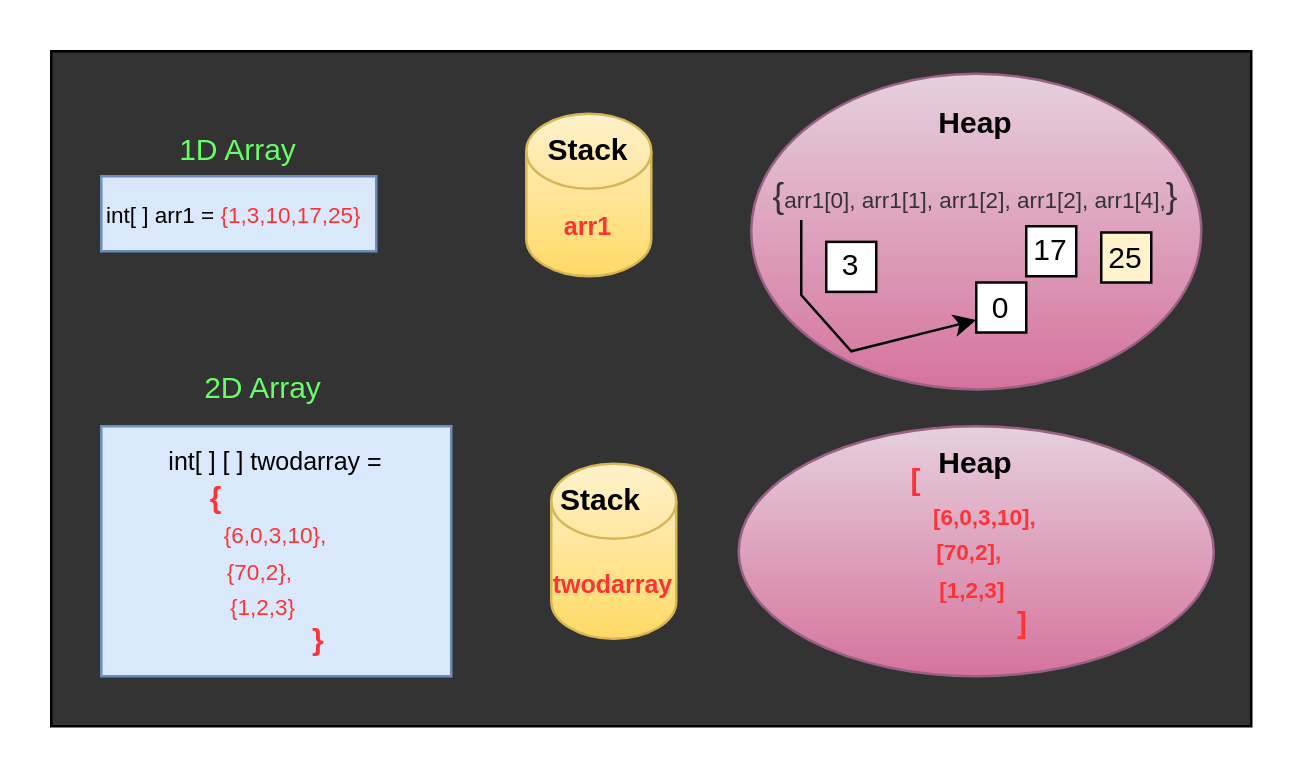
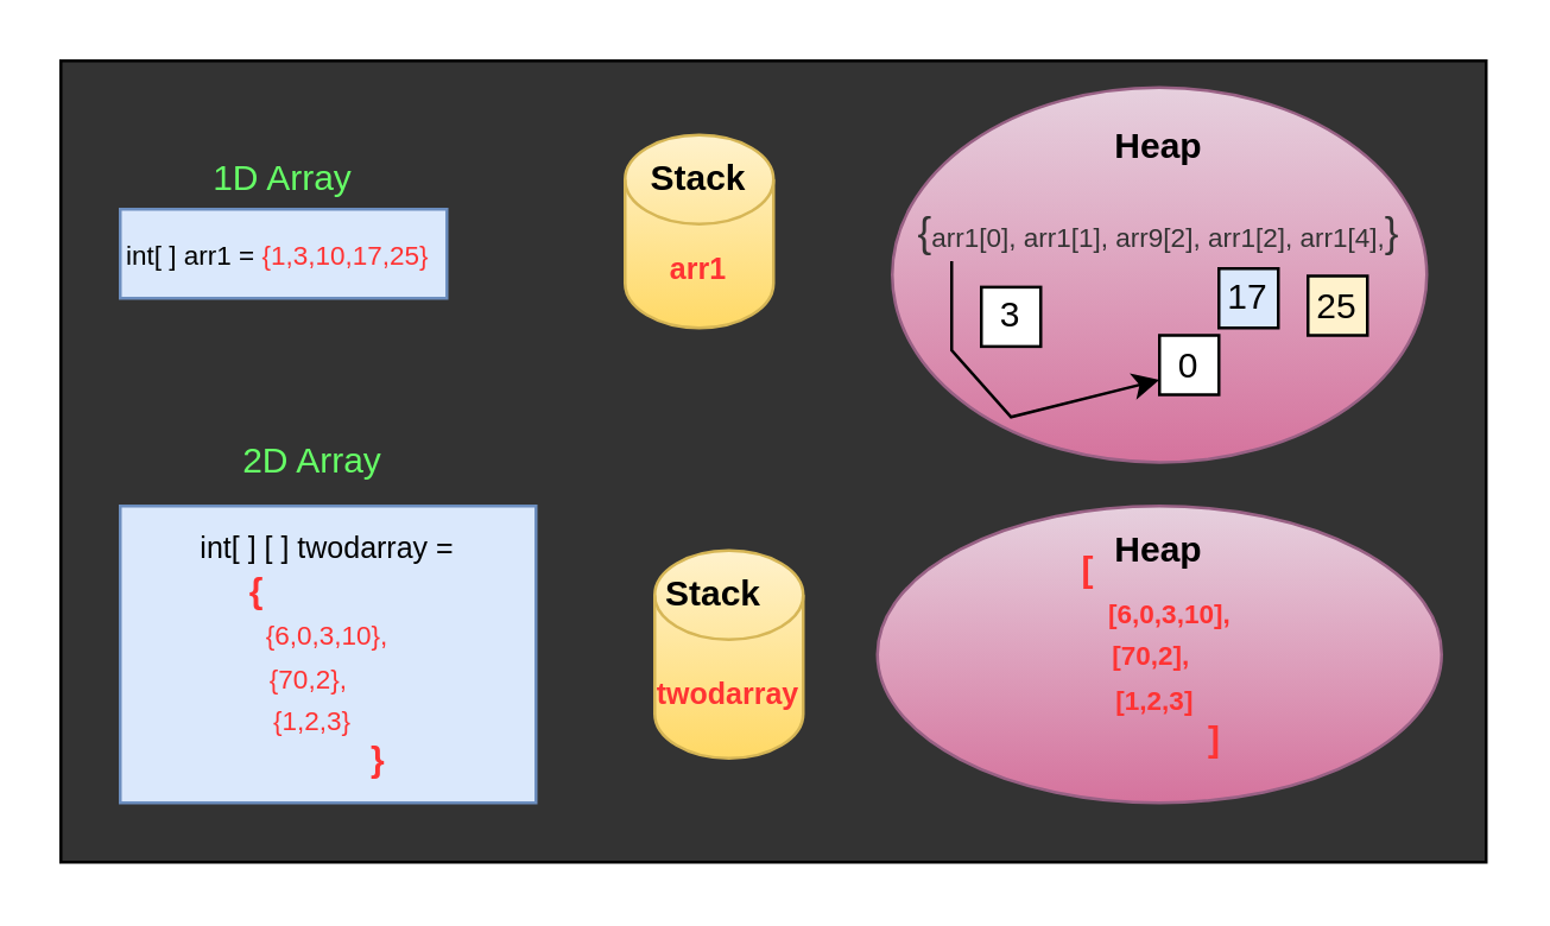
  <mxCell id="0" />
  <mxCell id="1" parent="0" />
  <mxCell id="2" value="" style="rounded=0;whiteSpace=wrap;html=1;fillColor=#333333;movable=0;resizable=0;rotatable=0;deletable=0;editable=0;locked=1;connectable=0;" vertex="1" parent="1"><mxGeometry width="480" height="270" as="geometry" x="20" y="20" /></mxCell>
  <mxCell id="3" value="&lt;font style=&quot;font-size: 9px;&quot;&gt;int[ ] arr1 =&lt;font style=&quot;color: rgb(255, 217, 102);&quot;&gt; &lt;/font&gt;&lt;font style=&quot;color: rgb(255, 51, 51);&quot;&gt;{1,3,10,17,25}&lt;/font&gt;&lt;/font&gt;&amp;nbsp;" style="rounded=0;whiteSpace=wrap;html=1;fillColor=#dae8fc;strokeColor=#6c8ebf;" vertex="1" parent="1"><mxGeometry x="40" y="70" width="110" height="30" as="geometry" /></mxCell>
  <mxCell id="4" value="&lt;b&gt;&lt;font style=&quot;color: rgb(255, 51, 51); font-size: 10px;&quot;&gt;arr1&lt;/font&gt;&lt;/b&gt;" style="shape=cylinder3;whiteSpace=wrap;html=1;boundedLbl=1;backgroundOutline=1;size=15;fillColor=#fff2cc;strokeColor=#d6b656;gradientColor=#ffd966;" vertex="1" parent="1"><mxGeometry x="210" y="45" width="50" height="65" as="geometry" /></mxCell>
  <mxCell id="5" value="&lt;b&gt;Stack&lt;/b&gt;" style="text;html=1;align=center;verticalAlign=middle;whiteSpace=wrap;rounded=0;" vertex="1" parent="1"><mxGeometry x="205" y="45" width="60" height="30" as="geometry" /></mxCell>
  <mxCell id="6" value="" style="ellipse;whiteSpace=wrap;html=1;fillColor=#e6d0de;gradientColor=#d5739d;strokeColor=#996185;" vertex="1" parent="1"><mxGeometry x="300" y="29" width="180" height="126.25" as="geometry" /></mxCell>
  <mxCell id="7" value="&lt;b&gt;Heap&lt;/b&gt;" style="text;html=1;align=center;verticalAlign=middle;whiteSpace=wrap;rounded=0;" vertex="1" parent="1"><mxGeometry x="360" y="33.75" width="60" height="30" as="geometry" /></mxCell>
- <mxCell id="8" value="&lt;font style=&quot;color: rgb(51, 51, 51);&quot;&gt;&lt;font style=&quot;font-size: 14px;&quot;&gt;{&lt;/font&gt;&lt;font style=&quot;font-size: 9px;&quot;&gt;arr1[0], arr1[1], arr1[2], arr1[2], arr1[4],&lt;/font&gt;&lt;font style=&quot;font-size: 14px;&quot;&gt;}&lt;/font&gt;&lt;/font&gt;" style="text;html=1;align=center;verticalAlign=middle;whiteSpace=wrap;rounded=0;" vertex="1" parent="1"><mxGeometry x="280" y="62.5" width="220" height="30" as="geometry" /></mxCell>
+ <mxCell id="8" value="&lt;font style=&quot;color: rgb(51, 51, 51);&quot;&gt;&lt;font style=&quot;font-size: 14px;&quot;&gt;{&lt;/font&gt;&lt;font style=&quot;font-size: 9px;&quot;&gt;arr1[0], arr1[1], arr9[2], arr1[2], arr1[4],&lt;/font&gt;&lt;font style=&quot;font-size: 14px;&quot;&gt;}&lt;/font&gt;&lt;/font&gt;" style="text;html=1;align=center;verticalAlign=middle;whiteSpace=wrap;rounded=0;" vertex="1" parent="1"><mxGeometry x="280" y="62.5" width="220" height="30" as="geometry" /></mxCell>
  <mxCell id="9" value="3" style="whiteSpace=wrap;html=1;aspect=fixed;" vertex="1" parent="1"><mxGeometry x="330" y="96.25" width="20" height="20" as="geometry" /></mxCell>
- <mxCell id="10" value="17" style="whiteSpace=wrap;html=1;aspect=fixed;" vertex="1" parent="1"><mxGeometry x="410" y="90" width="20" height="20" as="geometry" /></mxCell>
+ <mxCell id="10" value="17" style="whiteSpace=wrap;html=1;aspect=fixed;fillColor=#dae8fc;" vertex="1" parent="1"><mxGeometry x="410" y="90" width="20" height="20" as="geometry" /></mxCell>
  <mxCell id="11" value="25" style="whiteSpace=wrap;html=1;aspect=fixed;fillColor=#fff2cc;" vertex="1" parent="1"><mxGeometry x="440" y="92.5" width="20" height="20" as="geometry" /></mxCell>
  <mxCell id="12" value="0" style="whiteSpace=wrap;html=1;aspect=fixed;" vertex="1" parent="1"><mxGeometry x="390" y="112.5" width="20" height="20" as="geometry" /></mxCell>
  <mxCell id="13" value="" style="endArrow=classic;html=1;rounded=0;entryX=0;entryY=0.75;entryDx=0;entryDy=0;" edge="1" parent="1" target="12"><mxGeometry width="50" height="50" relative="1" as="geometry"><mxPoint x="320" y="87.5" as="sourcePoint" /><mxPoint x="350" y="117.5" as="targetPoint" /><Array as="points"><mxPoint x="320" y="117.5" /><mxPoint x="340" y="140" /></Array></mxGeometry></mxCell>
  <mxCell id="14" value="&lt;font style=&quot;color: rgb(102, 255, 102);&quot;&gt;1D Array&lt;/font&gt;" style="text;html=1;align=center;verticalAlign=middle;whiteSpace=wrap;rounded=0;" vertex="1" parent="1"><mxGeometry x="65" y="45" width="60" height="30" as="geometry" /></mxCell>
  <mxCell id="15" value="&lt;font style=&quot;color: rgb(102, 255, 102);&quot;&gt;2D Array&lt;/font&gt;" style="text;html=1;align=center;verticalAlign=middle;whiteSpace=wrap;rounded=0;" vertex="1" parent="1"><mxGeometry x="60" y="180" width="60" height="30" as="geometry" /></mxCell>
  <mxCell id="16" value="&lt;font style=&quot;&quot;&gt;&lt;font style=&quot;font-size: 10px;&quot;&gt;int[ ] [ ] twodarray =&lt;/font&gt;&lt;font style=&quot;font-size: 9px; color: rgb(255, 217, 102);&quot;&gt; &lt;br&gt;&lt;/font&gt;&lt;font style=&quot;color: rgb(255, 51, 51);&quot;&gt;&lt;b&gt;&lt;font&gt;{&lt;/font&gt;&lt;font style=&quot;font-size: 9px;&quot;&gt;&amp;nbsp;&lt;/font&gt;&lt;/b&gt;&lt;/font&gt;&lt;font style=&quot;font-size: 9px; color: rgb(255, 51, 51);&quot;&gt; &amp;nbsp; &amp;nbsp; &amp;nbsp; &amp;nbsp; &amp;nbsp; &amp;nbsp; &amp;nbsp; &amp;nbsp; &amp;nbsp;&lt;br&gt;{6,0,3,10},&lt;br&gt;{70,2},&amp;nbsp; &amp;nbsp; &amp;nbsp;&lt;br&gt;{1,2,3}&amp;nbsp; &amp;nbsp;&amp;nbsp;&lt;br&gt;&amp;nbsp; &amp;nbsp; &amp;nbsp; &amp;nbsp; &amp;nbsp; &amp;nbsp; &amp;nbsp; &amp;nbsp;&lt;/font&gt;&lt;font style=&quot;color: rgb(255, 51, 51);&quot;&gt;&lt;b&gt;}&lt;/b&gt;&lt;/font&gt;&lt;/font&gt;&lt;font&gt;&lt;b&gt;&amp;nbsp;&lt;/b&gt;&lt;/font&gt;" style="rounded=0;whiteSpace=wrap;html=1;fillColor=#dae8fc;strokeColor=#6c8ebf;" vertex="1" parent="1"><mxGeometry x="40" y="170" width="140" height="100" as="geometry" /></mxCell>
  <mxCell id="17" value="&lt;font color=&quot;#ff3333&quot;&gt;&lt;span style=&quot;font-size: 10px;&quot;&gt;&lt;b&gt;twodarray&lt;/b&gt;&lt;/span&gt;&lt;/font&gt;" style="shape=cylinder3;whiteSpace=wrap;html=1;boundedLbl=1;backgroundOutline=1;size=15;fillColor=#fff2cc;strokeColor=#d6b656;gradientColor=#ffd966;" vertex="1" parent="1"><mxGeometry x="220" y="185" width="50" height="70" as="geometry" /></mxCell>
  <mxCell id="18" value="&lt;b&gt;Stack&lt;/b&gt;" style="text;html=1;align=center;verticalAlign=middle;whiteSpace=wrap;rounded=0;" vertex="1" parent="1"><mxGeometry x="210" y="185" width="60" height="30" as="geometry" /></mxCell>
  <mxCell id="19" value="&lt;b&gt;&lt;font style=&quot;color: rgb(255, 51, 51);&quot;&gt;&lt;font style=&quot;&quot;&gt;[&lt;/font&gt;&lt;font style=&quot;font-size: 9px;&quot;&gt;&amp;nbsp;&lt;/font&gt;&lt;/font&gt;&lt;font style=&quot;font-size: 9px; color: rgb(255, 51, 51);&quot;&gt;&amp;nbsp;&amp;nbsp; &amp;nbsp; &amp;nbsp; &amp;nbsp; &amp;nbsp; &amp;nbsp; &amp;nbsp; &amp;nbsp; &amp;nbsp;&lt;br&gt;&amp;nbsp; &amp;nbsp;[6,0,3,10],&lt;br&gt;&amp;nbsp; &amp;nbsp;[70,2],&amp;nbsp; &amp;nbsp; &amp;nbsp;&lt;br&gt;&amp;nbsp; &amp;nbsp;[1,2,3]&amp;nbsp; &amp;nbsp;&amp;nbsp;&lt;br&gt;&amp;nbsp; &amp;nbsp; &amp;nbsp; &amp;nbsp; &amp;nbsp; &amp;nbsp; &amp;nbsp; &amp;nbsp;&lt;/font&gt;&lt;font style=&quot;color: rgb(255, 51, 51);&quot;&gt;]&lt;/font&gt;&lt;/b&gt;" style="ellipse;whiteSpace=wrap;html=1;fillColor=#e6d0de;gradientColor=#d5739d;strokeColor=#996185;" vertex="1" parent="1"><mxGeometry x="295" y="170" width="190" height="100" as="geometry" /></mxCell>
  <mxCell id="20" value="&lt;b&gt;Heap&lt;/b&gt;" style="text;html=1;align=center;verticalAlign=middle;whiteSpace=wrap;rounded=0;" vertex="1" parent="1"><mxGeometry x="360" y="170" width="60" height="30" as="geometry" /></mxCell>
  <mxCell id="21" value="&lt;font style=&quot;color: rgb(102, 255, 102);&quot;&gt;2D Array&lt;/font&gt;" style="text;html=1;align=center;verticalAlign=middle;whiteSpace=wrap;rounded=0;" vertex="1" parent="1"><mxGeometry x="75" y="140" width="60" height="30" as="geometry" /></mxCell>
